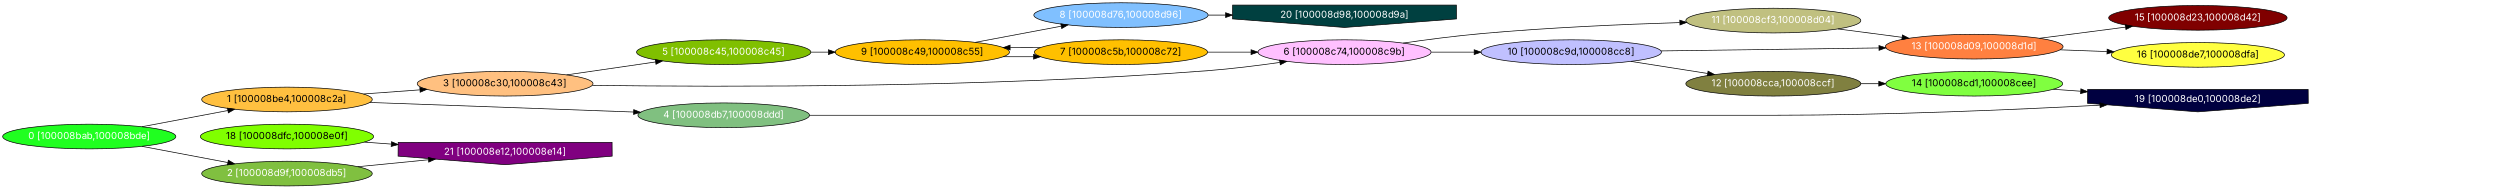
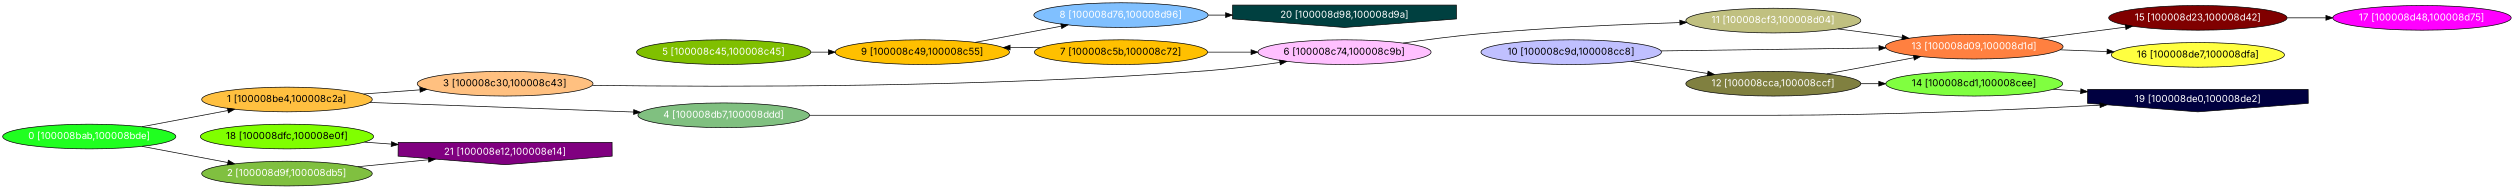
  digraph {
    fontname=Inter
    rankdir=LR
    node [fillcolor="#FFC000" fontcolor="#ffffff" fontname=Inter shape=oval style=filled]
    edge [fontname=Inter]
    n1 [fillcolor="#20FF20" label="0 [100008bab,100008bde]"]
    n2 [fillcolor="#FFC040" fontcolor="#000000" label="1 [100008be4,100008c2a]"]
    n3 [fillcolor="#80C040" label="2 [100008d9f,100008db5]"]
    n4 [fillcolor="#FFC080" fontcolor="#000000" label="3 [100008c30,100008c43]"]
    n5 [fillcolor="#80C080" label="4 [100008db7,100008ddd]"]
    n6 [fillcolor="#800080" label="21 [100008e12,100008e14]" shape=invhouse]
    n7 [fillcolor="#80C000" label="5 [100008c45,100008c45]"]
    n8 [fillcolor="#FFC0FF" fontcolor="#000000" label="6 [100008c74,100008c9b]"]
    n9 [fillcolor="#000040" label="19 [100008de0,100008de2]" shape=invhouse]
    n10 [fontcolor="#000000" label="9 [100008c49,100008c55]"]
    n11 [fillcolor="#C0C0FF" fontcolor="#000000" label="10 [100008c9d,100008cc8]"]
    n12 [fillcolor="#C0C080" label="11 [100008cf3,100008d04]"]
    n13 [fontcolor="#000000" label="7 [100008c5b,100008c72]"]
    n14 [fillcolor="#80C0FF" label="8 [100008d76,100008d96]"]
    n15 [fillcolor="#808040" label="12 [100008cca,100008ccf]"]
    n16 [fillcolor="#FF8040" label="13 [100008d09,100008d1d]"]
    n17 [fillcolor="#004040" label="20 [100008d98,100008d9a]" shape=invhouse]
    n18 [fillcolor="#80FF40" fontcolor="#000000" label="14 [100008cd1,100008cee]"]
    n19 [fillcolor="#800000" label="15 [100008d23,100008d42]"]
    n20 [fillcolor="#FFFF40" fontcolor="#000000" label="16 [100008de7,100008dfa]"]
+   n21 [fillcolor="#FF00FF" label="17 [100008d48,100008d75]"]
    n22 [fillcolor="#80FF00" fontcolor="#000000" label="18 [100008dfc,100008e0f]"]
    n1 -> n2
    n1 -> n3
    n2 -> n4
    n2 -> n5
    n3 -> n6
-   n4 -> n7
    n4 -> n8
    n5 -> n9
    n7 -> n10
-   n8 -> n11
    n8 -> n12
-   n10 -> n13
    n10 -> n14
    n11 -> n15
    n11 -> n16
    n12 -> n16
    n13 -> n8
    n13 -> n10
    n14 -> n17
+   n15 -> n16
    n15 -> n18
    n16 -> n19
    n16 -> n20
    n18 -> n9
+   n19 -> n21
    n22 -> n6
  }
